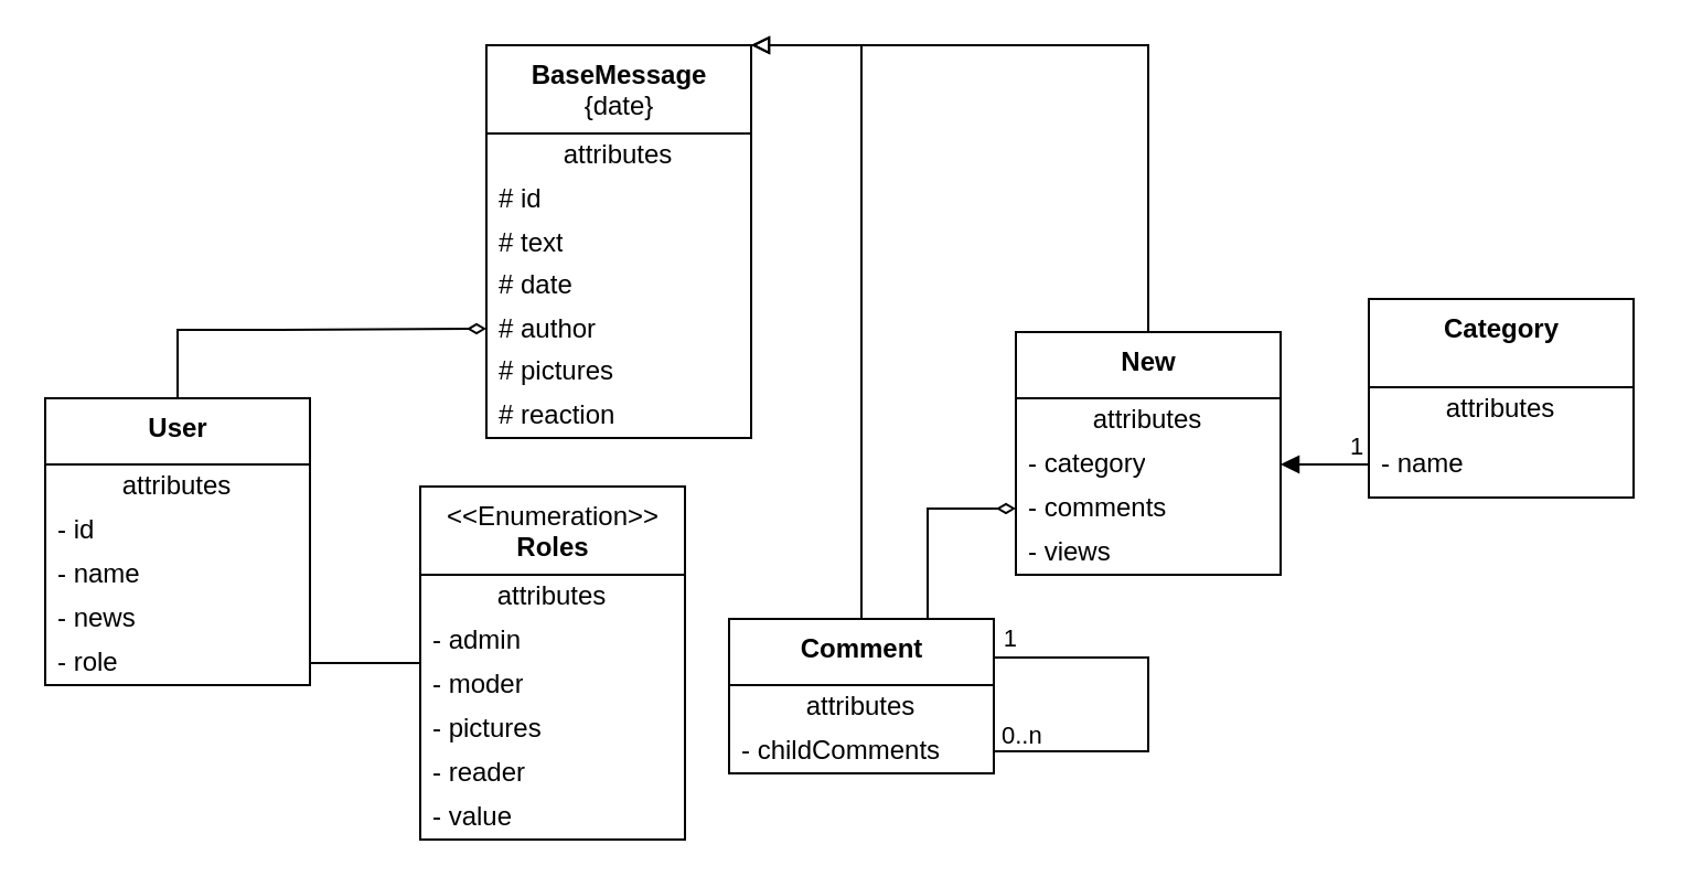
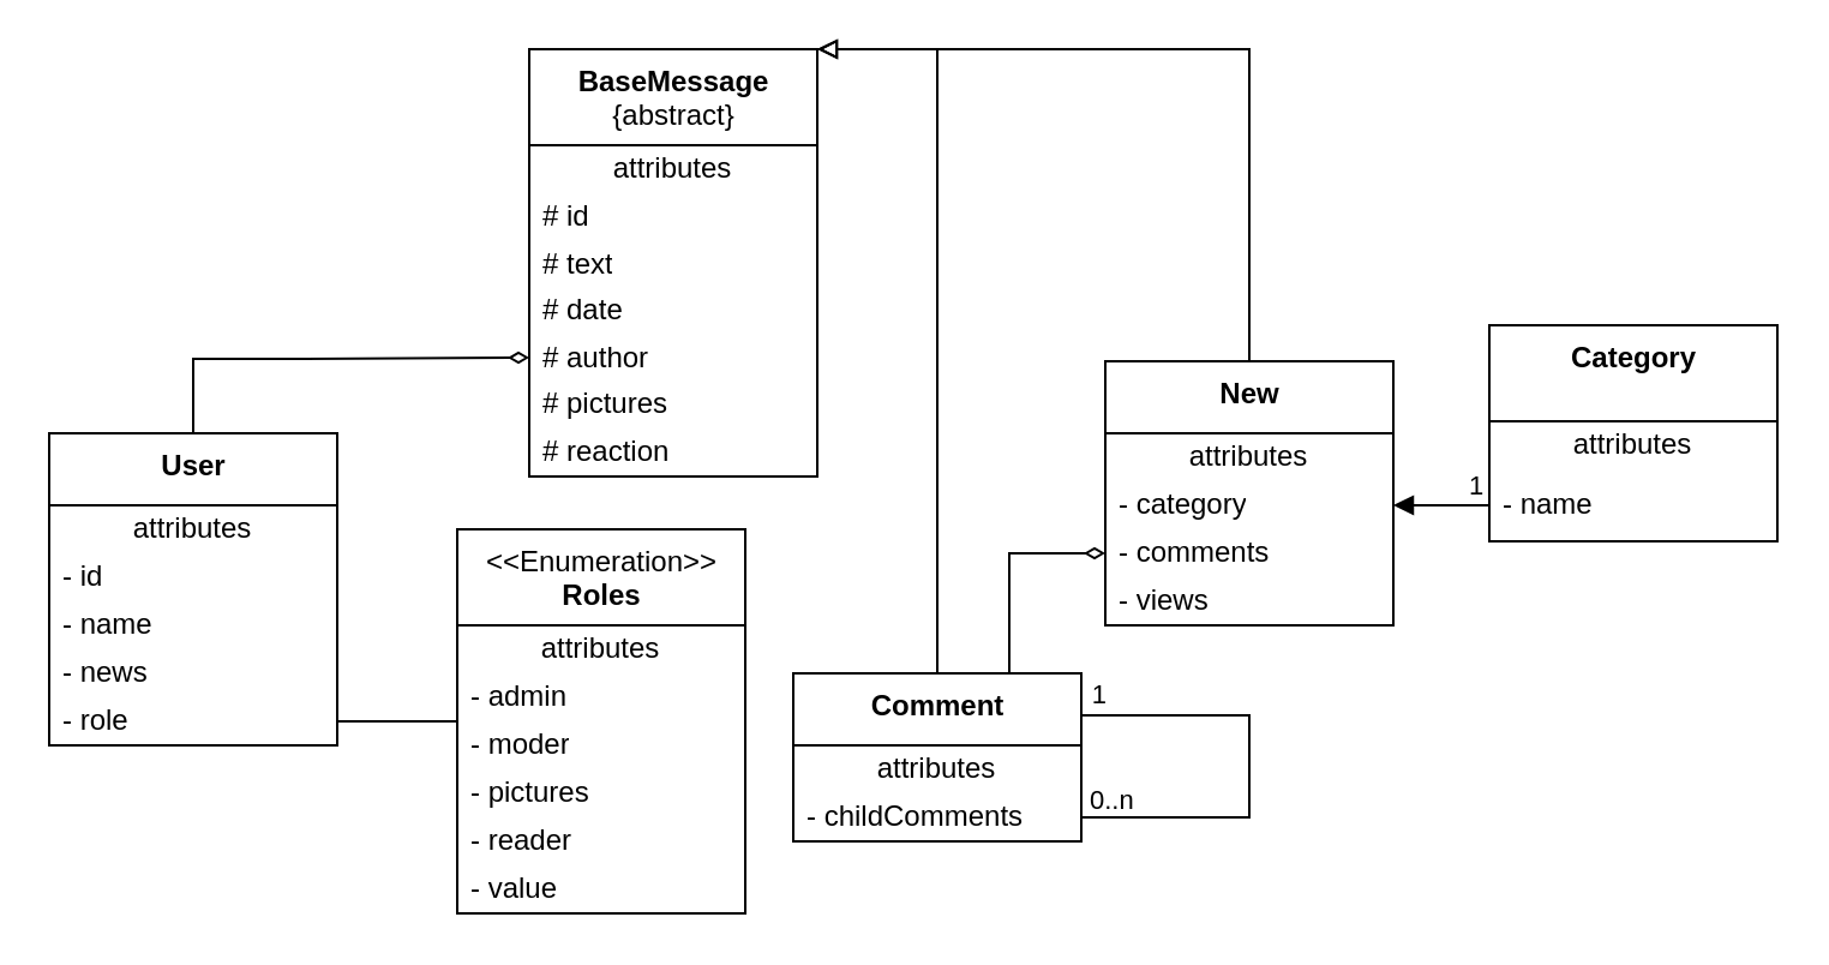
  <mxCell id="0" />
  <mxCell id="1" parent="0" />
  <mxCell id="2" style="edgeStyle=orthogonalEdgeStyle;rounded=0;orthogonalLoop=1;jettySize=auto;html=1;endArrow=block;endFill=0;entryX=1;entryY=0;entryDx=0;entryDy=0;" edge="1" parent="1" source="3" target="33"><mxGeometry relative="1" as="geometry"><mxPoint x="220" y="30" as="targetPoint" /><Array as="points"><mxPoint x="520" y="20" /></Array></mxGeometry></mxCell>
  <mxCell id="3" value="&lt;b&gt;New&lt;/b&gt;" style="swimlane;fontStyle=0;align=center;verticalAlign=top;childLayout=stackLayout;horizontal=1;startSize=30;horizontalStack=0;resizeParent=1;resizeParentMax=0;resizeLast=0;collapsible=0;marginBottom=0;html=1;" vertex="1" parent="1"><mxGeometry x="460" y="150" width="120" height="110" as="geometry" /></mxCell>
  <mxCell id="4" value="attributes" style="text;html=1;strokeColor=none;fillColor=none;align=center;verticalAlign=middle;spacingLeft=4;spacingRight=4;overflow=hidden;rotatable=0;points=[[0,0.5],[1,0.5]];portConstraint=eastwest;" vertex="1" parent="3"><mxGeometry y="30" width="120" height="20" as="geometry" /></mxCell>
  <mxCell id="5" value="-&amp;nbsp;category" style="text;html=1;strokeColor=none;fillColor=none;align=left;verticalAlign=middle;spacingLeft=4;spacingRight=4;overflow=hidden;rotatable=0;points=[[0,0.5],[1,0.5]];portConstraint=eastwest;" vertex="1" parent="3"><mxGeometry y="50" width="120" height="20" as="geometry" /></mxCell>
  <mxCell id="6" value="- comments" style="text;html=1;strokeColor=none;fillColor=none;align=left;verticalAlign=middle;spacingLeft=4;spacingRight=4;overflow=hidden;rotatable=0;points=[[0,0.5],[1,0.5]];portConstraint=eastwest;" vertex="1" parent="3"><mxGeometry y="70" width="120" height="20" as="geometry" /></mxCell>
  <mxCell id="7" value="- views" style="text;html=1;strokeColor=none;fillColor=none;align=left;verticalAlign=middle;spacingLeft=4;spacingRight=4;overflow=hidden;rotatable=0;points=[[0,0.5],[1,0.5]];portConstraint=eastwest;" vertex="1" parent="3"><mxGeometry y="90" width="120" height="20" as="geometry" /></mxCell>
  <mxCell id="8" value="&lt;b&gt;Category&lt;/b&gt;" style="swimlane;fontStyle=0;align=center;verticalAlign=top;childLayout=stackLayout;horizontal=1;startSize=40;horizontalStack=0;resizeParent=1;resizeParentMax=0;resizeLast=0;collapsible=0;marginBottom=0;html=1;" vertex="1" parent="1"><mxGeometry x="620" y="135" width="120" height="90" as="geometry" /></mxCell>
  <mxCell id="9" value="attributes" style="text;html=1;strokeColor=none;fillColor=none;align=center;verticalAlign=middle;spacingLeft=4;spacingRight=4;overflow=hidden;rotatable=0;points=[[0,0.5],[1,0.5]];portConstraint=eastwest;" vertex="1" parent="8"><mxGeometry y="40" width="120" height="20" as="geometry" /></mxCell>
  <mxCell id="10" value="- name" style="text;html=1;strokeColor=none;fillColor=none;align=left;verticalAlign=middle;spacingLeft=4;spacingRight=4;overflow=hidden;rotatable=0;points=[[0,0.5],[1,0.5]];portConstraint=eastwest;" vertex="1" parent="8"><mxGeometry y="60" width="120" height="30" as="geometry" /></mxCell>
  <mxCell id="11" style="edgeStyle=orthogonalEdgeStyle;rounded=0;orthogonalLoop=1;jettySize=auto;html=1;endArrow=diamondThin;endFill=0;entryX=0;entryY=0.5;entryDx=0;entryDy=0;" edge="1" parent="1" source="12" target="38"><mxGeometry relative="1" as="geometry"><Array as="points"><mxPoint x="80" y="149" /><mxPoint x="120" y="149" /></Array></mxGeometry></mxCell>
  <mxCell id="12" value="&lt;b&gt;User&lt;/b&gt;" style="swimlane;fontStyle=0;align=center;verticalAlign=top;childLayout=stackLayout;horizontal=1;startSize=30;horizontalStack=0;resizeParent=1;resizeParentMax=0;resizeLast=0;collapsible=0;marginBottom=0;html=1;" vertex="1" parent="1"><mxGeometry x="20" y="180" width="120" height="130" as="geometry" /></mxCell>
  <mxCell id="13" value="attributes" style="text;html=1;strokeColor=none;fillColor=none;align=center;verticalAlign=middle;spacingLeft=4;spacingRight=4;overflow=hidden;rotatable=0;points=[[0,0.5],[1,0.5]];portConstraint=eastwest;" vertex="1" parent="12"><mxGeometry y="30" width="120" height="20" as="geometry" /></mxCell>
  <mxCell id="14" value="- id" style="text;html=1;strokeColor=none;fillColor=none;align=left;verticalAlign=middle;spacingLeft=4;spacingRight=4;overflow=hidden;rotatable=0;points=[[0,0.5],[1,0.5]];portConstraint=eastwest;" vertex="1" parent="12"><mxGeometry y="50" width="120" height="20" as="geometry" /></mxCell>
  <mxCell id="15" value="- name" style="text;html=1;strokeColor=none;fillColor=none;align=left;verticalAlign=middle;spacingLeft=4;spacingRight=4;overflow=hidden;rotatable=0;points=[[0,0.5],[1,0.5]];portConstraint=eastwest;" vertex="1" parent="12"><mxGeometry y="70" width="120" height="20" as="geometry" /></mxCell>
  <mxCell id="16" value="- news" style="text;html=1;strokeColor=none;fillColor=none;align=left;verticalAlign=middle;spacingLeft=4;spacingRight=4;overflow=hidden;rotatable=0;points=[[0,0.5],[1,0.5]];portConstraint=eastwest;" vertex="1" parent="12"><mxGeometry y="90" width="120" height="20" as="geometry" /></mxCell>
  <mxCell id="17" value="- role" style="text;html=1;strokeColor=none;fillColor=none;align=left;verticalAlign=middle;spacingLeft=4;spacingRight=4;overflow=hidden;rotatable=0;points=[[0,0.5],[1,0.5]];portConstraint=eastwest;" vertex="1" parent="12"><mxGeometry y="110" width="120" height="20" as="geometry" /></mxCell>
  <mxCell id="18" value="&amp;lt;&amp;lt;Enumeration&amp;gt;&amp;gt;&lt;br&gt;&lt;b&gt;Roles&lt;/b&gt;" style="swimlane;fontStyle=0;align=center;verticalAlign=top;childLayout=stackLayout;horizontal=1;startSize=40;horizontalStack=0;resizeParent=1;resizeParentMax=0;resizeLast=0;collapsible=0;marginBottom=0;html=1;" vertex="1" parent="1"><mxGeometry x="190" y="220" width="120" height="160" as="geometry" /></mxCell>
  <mxCell id="19" value="attributes" style="text;html=1;strokeColor=none;fillColor=none;align=center;verticalAlign=middle;spacingLeft=4;spacingRight=4;overflow=hidden;rotatable=0;points=[[0,0.5],[1,0.5]];portConstraint=eastwest;" vertex="1" parent="18"><mxGeometry y="40" width="120" height="20" as="geometry" /></mxCell>
  <mxCell id="20" value="- admin" style="text;html=1;strokeColor=none;fillColor=none;align=left;verticalAlign=middle;spacingLeft=4;spacingRight=4;overflow=hidden;rotatable=0;points=[[0,0.5],[1,0.5]];portConstraint=eastwest;" vertex="1" parent="18"><mxGeometry y="60" width="120" height="20" as="geometry" /></mxCell>
  <mxCell id="21" value="- moder" style="text;html=1;strokeColor=none;fillColor=none;align=left;verticalAlign=middle;spacingLeft=4;spacingRight=4;overflow=hidden;rotatable=0;points=[[0,0.5],[1,0.5]];portConstraint=eastwest;" vertex="1" parent="18"><mxGeometry y="80" width="120" height="20" as="geometry" /></mxCell>
  <mxCell id="22" value="- pictures" style="text;html=1;strokeColor=none;fillColor=none;align=left;verticalAlign=middle;spacingLeft=4;spacingRight=4;overflow=hidden;rotatable=0;points=[[0,0.5],[1,0.5]];portConstraint=eastwest;" vertex="1" parent="18"><mxGeometry y="100" width="120" height="20" as="geometry" /></mxCell>
  <mxCell id="23" value="- reader" style="text;html=1;strokeColor=none;fillColor=none;align=left;verticalAlign=middle;spacingLeft=4;spacingRight=4;overflow=hidden;rotatable=0;points=[[0,0.5],[1,0.5]];portConstraint=eastwest;" vertex="1" parent="18"><mxGeometry y="120" width="120" height="20" as="geometry" /></mxCell>
  <mxCell id="24" value="- value" style="text;html=1;strokeColor=none;fillColor=none;align=left;verticalAlign=middle;spacingLeft=4;spacingRight=4;overflow=hidden;rotatable=0;points=[[0,0.5],[1,0.5]];portConstraint=eastwest;" vertex="1" parent="18"><mxGeometry y="140" width="120" height="20" as="geometry" /></mxCell>
  <mxCell id="25" style="edgeStyle=orthogonalEdgeStyle;rounded=0;orthogonalLoop=1;jettySize=auto;html=1;endArrow=block;endFill=0;entryX=1;entryY=0;entryDx=0;entryDy=0;" edge="1" parent="1" source="27" target="33"><mxGeometry relative="1" as="geometry"><Array as="points"><mxPoint x="390" y="20" /></Array></mxGeometry></mxCell>
  <mxCell id="26" style="edgeStyle=orthogonalEdgeStyle;rounded=0;orthogonalLoop=1;jettySize=auto;html=1;endArrow=diamondThin;endFill=0;" edge="1" parent="1" source="27" target="6"><mxGeometry relative="1" as="geometry"><Array as="points"><mxPoint x="420" y="230" /></Array></mxGeometry></mxCell>
  <mxCell id="27" value="&lt;b&gt;Comment&lt;/b&gt;" style="swimlane;fontStyle=0;align=center;verticalAlign=top;childLayout=stackLayout;horizontal=1;startSize=30;horizontalStack=0;resizeParent=1;resizeParentMax=0;resizeLast=0;collapsible=0;marginBottom=0;html=1;" vertex="1" parent="1"><mxGeometry x="330" y="280" width="120" height="70" as="geometry" /></mxCell>
  <mxCell id="28" value="attributes" style="text;html=1;strokeColor=none;fillColor=none;align=center;verticalAlign=middle;spacingLeft=4;spacingRight=4;overflow=hidden;rotatable=0;points=[[0,0.5],[1,0.5]];portConstraint=eastwest;" vertex="1" parent="27"><mxGeometry y="30" width="120" height="20" as="geometry" /></mxCell>
  <mxCell id="29" value="- childComments" style="text;html=1;strokeColor=none;fillColor=none;align=left;verticalAlign=middle;spacingLeft=4;spacingRight=4;overflow=hidden;rotatable=0;points=[[0,0.5],[1,0.5]];portConstraint=eastwest;" vertex="1" parent="27"><mxGeometry y="50" width="120" height="20" as="geometry" /></mxCell>
  <mxCell id="30" value="" style="endArrow=none;html=1;endSize=12;startArrow=none;startSize=14;startFill=0;edgeStyle=orthogonalEdgeStyle;rounded=0;entryX=1;entryY=0.25;entryDx=0;entryDy=0;endFill=0;" edge="1" parent="27" source="29" target="27"><mxGeometry relative="1" as="geometry"><mxPoint x="90" y="100" as="sourcePoint" /><mxPoint x="250" y="100" as="targetPoint" /><Array as="points"><mxPoint x="190" y="60" /><mxPoint x="190" y="18" /></Array></mxGeometry></mxCell>
  <mxCell id="31" value="0..n" style="edgeLabel;resizable=0;html=1;align=left;verticalAlign=top;" connectable="0" vertex="1" parent="30"><mxGeometry x="-1" relative="1" as="geometry"><mxPoint x="2" y="-20" as="offset" /></mxGeometry></mxCell>
  <mxCell id="32" value="1" style="edgeLabel;resizable=0;html=1;align=right;verticalAlign=top;" connectable="0" vertex="1" parent="30"><mxGeometry x="1" relative="1" as="geometry"><mxPoint x="11" y="-22" as="offset" /></mxGeometry></mxCell>
- <mxCell id="33" value="&lt;b&gt;BaseMessage&lt;/b&gt;&lt;br&gt;{date}" style="swimlane;fontStyle=0;align=center;verticalAlign=top;childLayout=stackLayout;horizontal=1;startSize=40;horizontalStack=0;resizeParent=1;resizeParentMax=0;resizeLast=0;collapsible=0;marginBottom=0;html=1;" vertex="1" parent="1"><mxGeometry x="220" y="20" width="120" height="178" as="geometry" /></mxCell>
+ <mxCell id="33" value="&lt;b&gt;BaseMessage&lt;/b&gt;&lt;br&gt;{abstract}" style="swimlane;fontStyle=0;align=center;verticalAlign=top;childLayout=stackLayout;horizontal=1;startSize=40;horizontalStack=0;resizeParent=1;resizeParentMax=0;resizeLast=0;collapsible=0;marginBottom=0;html=1;" vertex="1" parent="1"><mxGeometry x="220" y="20" width="120" height="178" as="geometry" /></mxCell>
  <mxCell id="34" value="attributes" style="text;html=1;strokeColor=none;fillColor=none;align=center;verticalAlign=middle;spacingLeft=4;spacingRight=4;overflow=hidden;rotatable=0;points=[[0,0.5],[1,0.5]];portConstraint=eastwest;" vertex="1" parent="33"><mxGeometry y="40" width="120" height="20" as="geometry" /></mxCell>
  <mxCell id="35" value="# id" style="text;html=1;strokeColor=none;fillColor=none;align=left;verticalAlign=middle;spacingLeft=4;spacingRight=4;overflow=hidden;rotatable=0;points=[[0,0.5],[1,0.5]];portConstraint=eastwest;" vertex="1" parent="33"><mxGeometry y="60" width="120" height="20" as="geometry" /></mxCell>
  <mxCell id="36" value="# text" style="text;html=1;strokeColor=none;fillColor=none;align=left;verticalAlign=middle;spacingLeft=4;spacingRight=4;overflow=hidden;rotatable=0;points=[[0,0.5],[1,0.5]];portConstraint=eastwest;" vertex="1" parent="33"><mxGeometry y="80" width="120" height="19" as="geometry" /></mxCell>
  <mxCell id="37" value="# date" style="text;html=1;strokeColor=none;fillColor=none;align=left;verticalAlign=middle;spacingLeft=4;spacingRight=4;overflow=hidden;rotatable=0;points=[[0,0.5],[1,0.5]];portConstraint=eastwest;" vertex="1" parent="33"><mxGeometry y="99" width="120" height="20" as="geometry" /></mxCell>
  <mxCell id="38" value="# author" style="text;html=1;strokeColor=none;fillColor=none;align=left;verticalAlign=middle;spacingLeft=4;spacingRight=4;overflow=hidden;rotatable=0;points=[[0,0.5],[1,0.5]];portConstraint=eastwest;" vertex="1" parent="33"><mxGeometry y="119" width="120" height="19" as="geometry" /></mxCell>
  <mxCell id="39" value="# pictures" style="text;html=1;strokeColor=none;fillColor=none;align=left;verticalAlign=middle;spacingLeft=4;spacingRight=4;overflow=hidden;rotatable=0;points=[[0,0.5],[1,0.5]];portConstraint=eastwest;" vertex="1" parent="33"><mxGeometry y="138" width="120" height="20" as="geometry" /></mxCell>
  <mxCell id="40" value="# reaction" style="text;html=1;strokeColor=none;fillColor=none;align=left;verticalAlign=middle;spacingLeft=4;spacingRight=4;overflow=hidden;rotatable=0;points=[[0,0.5],[1,0.5]];portConstraint=eastwest;" vertex="1" parent="33"><mxGeometry y="158" width="120" height="20" as="geometry" /></mxCell>
  <mxCell id="41" style="edgeStyle=orthogonalEdgeStyle;rounded=0;orthogonalLoop=1;jettySize=auto;html=1;endArrow=none;endFill=0;" edge="1" parent="1" source="18" target="17"><mxGeometry relative="1" as="geometry" /></mxCell>
  <mxCell id="42" value="" style="endArrow=block;endFill=1;html=1;edgeStyle=orthogonalEdgeStyle;align=left;verticalAlign=top;rounded=0;" edge="1" parent="1" source="10" target="5"><mxGeometry x="-0.5" y="78" relative="1" as="geometry"><mxPoint x="640" y="190" as="sourcePoint" /><mxPoint x="350" y="130" as="targetPoint" /><mxPoint x="60" y="-28" as="offset" /></mxGeometry></mxCell>
  <mxCell id="43" value="1" style="edgeLabel;resizable=0;html=1;align=left;verticalAlign=bottom;" connectable="0" vertex="1" parent="42"><mxGeometry x="-1" relative="1" as="geometry"><mxPoint x="-10" as="offset" /></mxGeometry></mxCell>
